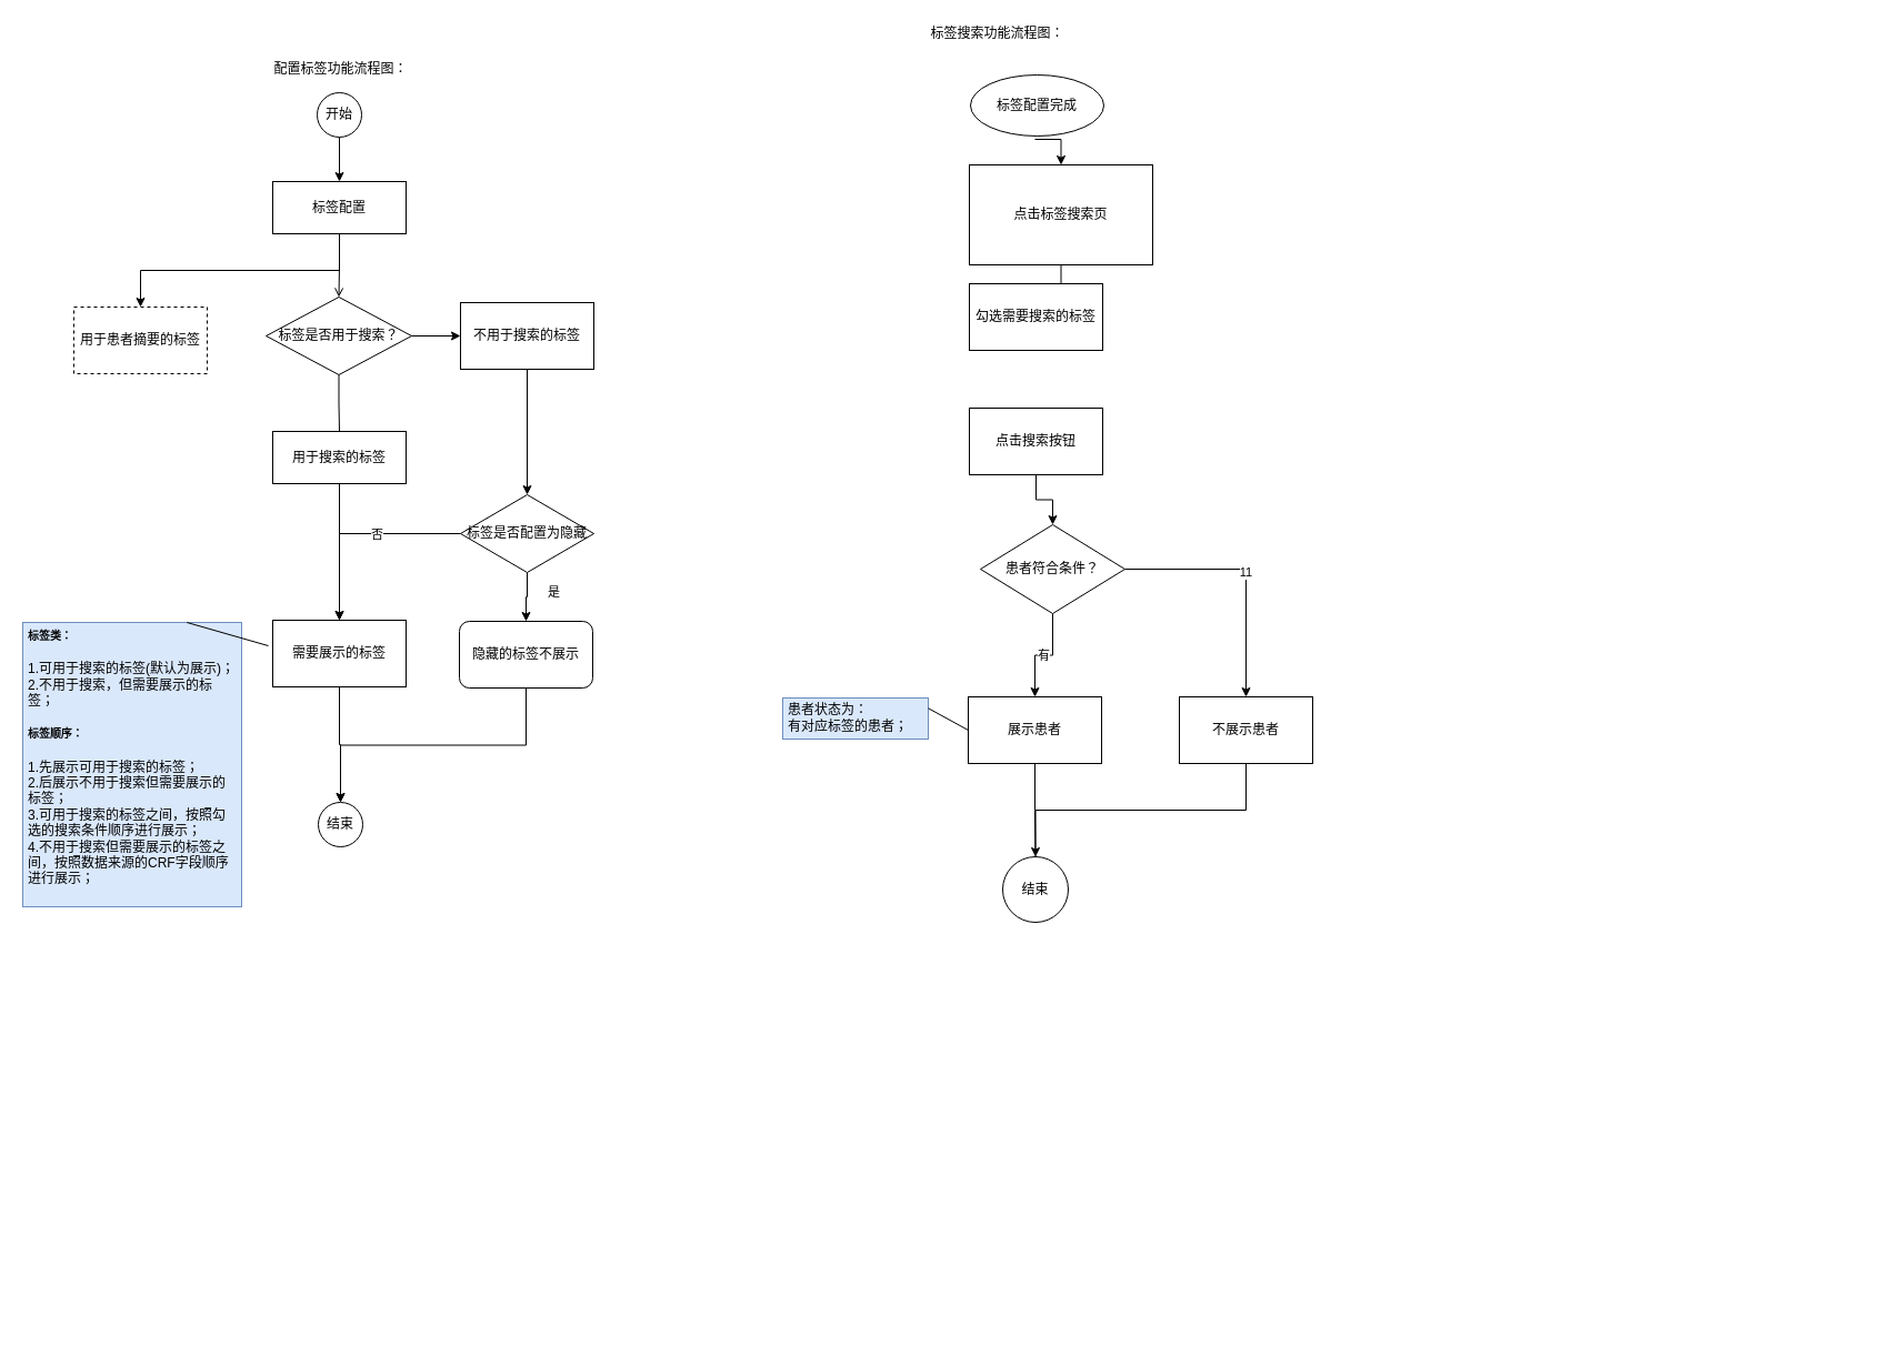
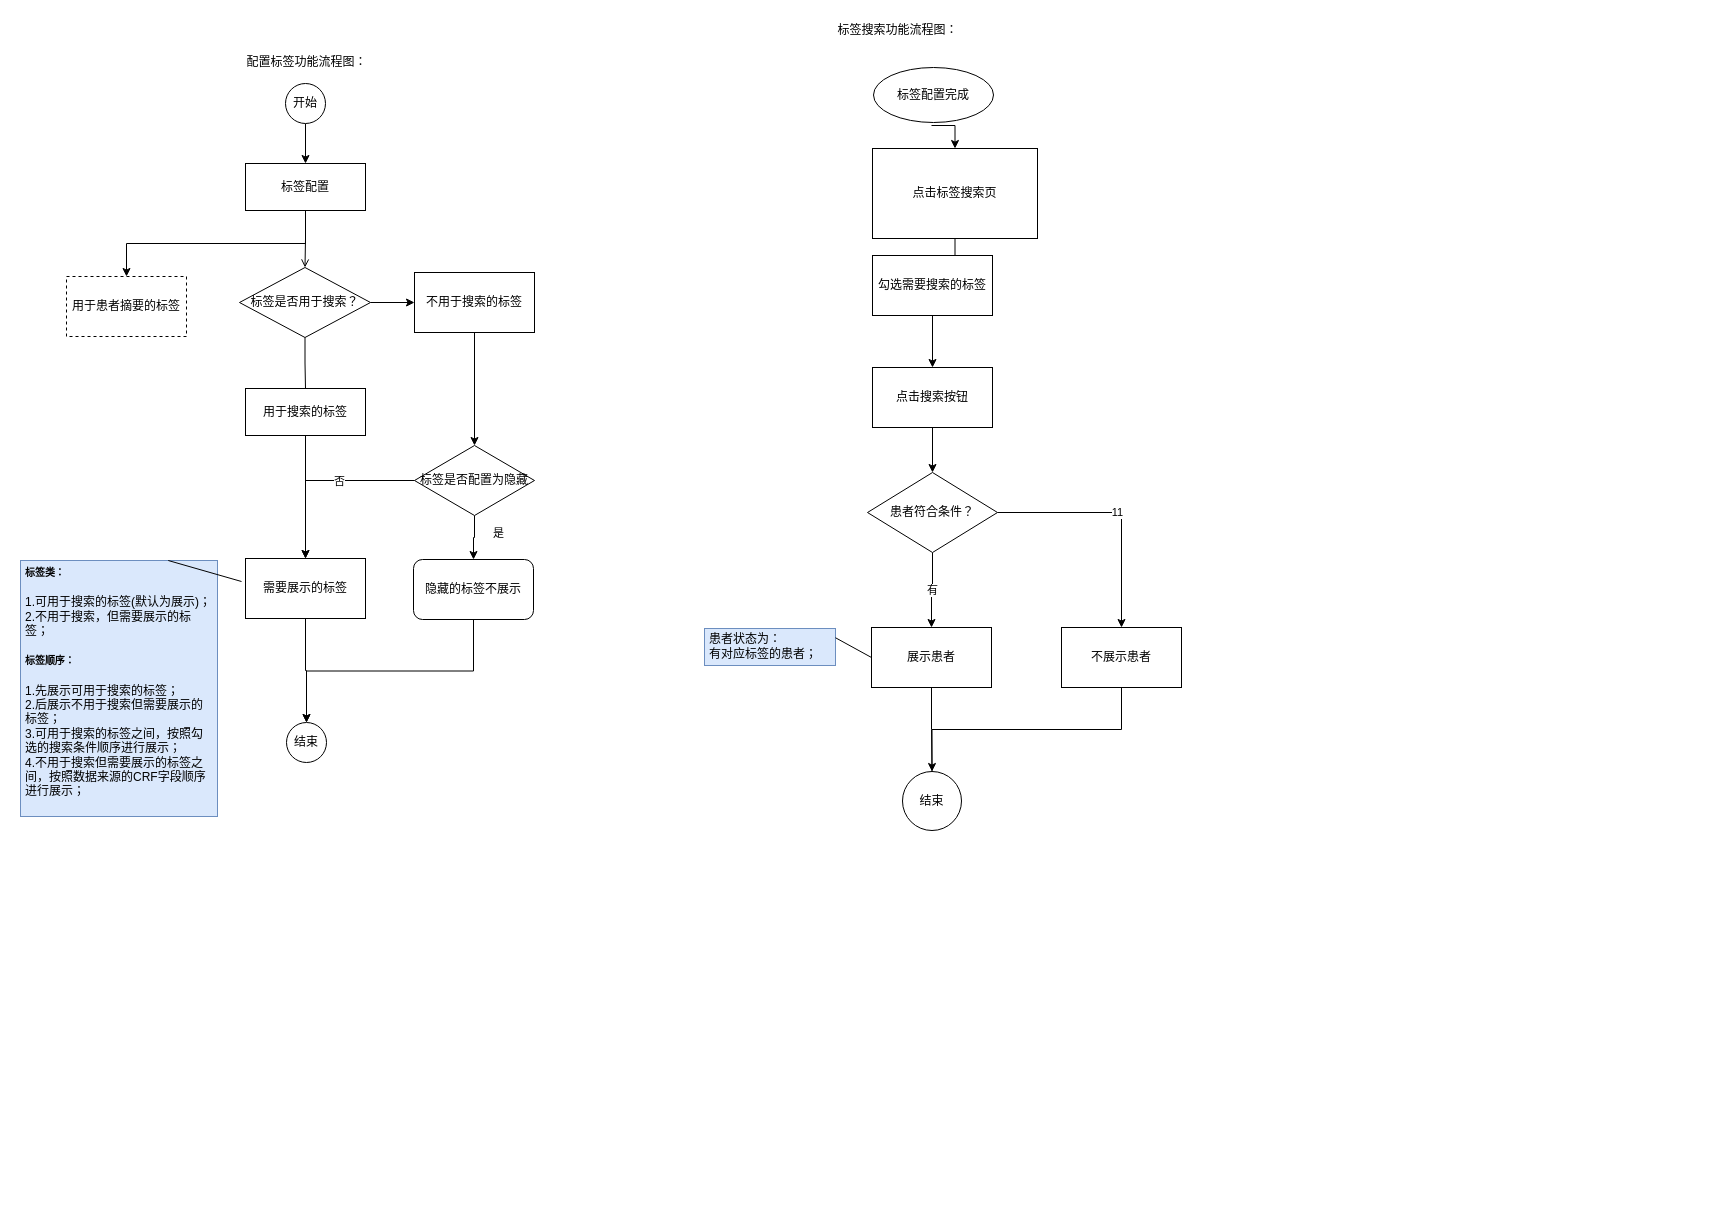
  <mxCell id="0" />
  <mxCell id="1" parent="0" />
  <mxCell id="2" style="edgeStyle=orthogonalEdgeStyle;rounded=0;orthogonalLoop=1;jettySize=auto;html=1;entryX=0.5;entryY=0;entryDx=0;entryDy=0;" parent="1" source="3" target="6" edge="1"><mxGeometry relative="1" as="geometry"><mxPoint x="932" y="250" as="targetPoint" /></mxGeometry></mxCell>
  <mxCell id="3" value="点击标签搜索页" style="rounded=0;whiteSpace=wrap;html=1;" parent="1" vertex="1"><mxGeometry x="872" y="148" width="165" height="90" as="geometry" /></mxCell>
  <mxCell id="4" style="edgeStyle=orthogonalEdgeStyle;rounded=0;orthogonalLoop=1;jettySize=auto;html=1;exitX=0.5;exitY=1;exitDx=0;exitDy=0;entryX=0.5;entryY=0;entryDx=0;entryDy=0;" parent="1" target="3" edge="1"><mxGeometry relative="1" as="geometry"><mxPoint x="931" y="125" as="sourcePoint" /></mxGeometry></mxCell>
+ <mxCell id="5" style="edgeStyle=orthogonalEdgeStyle;rounded=0;orthogonalLoop=1;jettySize=auto;html=1;entryX=0.5;entryY=0;entryDx=0;entryDy=0;" parent="1" source="6" target="7" edge="1"><mxGeometry relative="1" as="geometry" /></mxCell>
  <mxCell id="6" value="勾选需要搜索的标签" style="rounded=0;whiteSpace=wrap;html=1;" parent="1" vertex="1"><mxGeometry x="872" y="255" width="120" height="60" as="geometry" /></mxCell>
  <mxCell id="7" value="点击搜索按钮" style="rounded=0;whiteSpace=wrap;html=1;" parent="1" vertex="1"><mxGeometry x="872" y="367" width="120" height="60" as="geometry" /></mxCell>
  <mxCell id="8" style="edgeStyle=orthogonalEdgeStyle;rounded=0;orthogonalLoop=1;jettySize=auto;html=1;exitX=0.5;exitY=1;exitDx=0;exitDy=0;entryX=0.5;entryY=0;entryDx=0;entryDy=0;fillColor=#d5e8d4;" parent="1" source="7" target="11" edge="1"><mxGeometry relative="1" as="geometry"><mxPoint x="931" y="550" as="sourcePoint" /></mxGeometry></mxCell>
  <mxCell id="9" value="有" style="edgeStyle=orthogonalEdgeStyle;rounded=0;orthogonalLoop=1;jettySize=auto;html=1;exitX=0.5;exitY=1;exitDx=0;exitDy=0;entryX=0.5;entryY=0;entryDx=0;entryDy=0;" parent="1" source="11" target="12" edge="1"><mxGeometry relative="1" as="geometry" /></mxCell>
  <mxCell id="10" value="11" style="edgeStyle=orthogonalEdgeStyle;rounded=0;orthogonalLoop=1;jettySize=auto;html=1;entryX=0.5;entryY=0;entryDx=0;entryDy=0;" parent="1" source="11" target="14" edge="1"><mxGeometry relative="1" as="geometry" /></mxCell>
- <mxCell id="11" value="患者符合条件？" style="rhombus;whiteSpace=wrap;html=1;" parent="1" vertex="1"><mxGeometry x="882" y="472" width="130" height="80" as="geometry" /></mxCell>
+ <mxCell id="11" value="患者符合条件？" style="rhombus;whiteSpace=wrap;html=1;" parent="1" vertex="1"><mxGeometry x="867" y="472" width="130" height="80" as="geometry" /></mxCell>
  <mxCell id="12" value="展示患者" style="rounded=0;whiteSpace=wrap;html=1;" parent="1" vertex="1"><mxGeometry x="871" y="627" width="120" height="60" as="geometry" /></mxCell>
  <mxCell id="13" style="edgeStyle=orthogonalEdgeStyle;rounded=0;orthogonalLoop=1;jettySize=auto;html=1;exitX=0.5;exitY=1;exitDx=0;exitDy=0;" edge="1" parent="1" source="14" target="37"><mxGeometry relative="1" as="geometry" /></mxCell>
  <mxCell id="14" value="不展示患者" style="rounded=0;whiteSpace=wrap;html=1;" parent="1" vertex="1"><mxGeometry x="1061" y="627" width="120" height="60" as="geometry" /></mxCell>
  <mxCell id="15" style="edgeStyle=orthogonalEdgeStyle;rounded=0;orthogonalLoop=1;jettySize=auto;html=1;entryX=0.5;entryY=0;entryDx=0;entryDy=0;" parent="1" edge="1"><mxGeometry relative="1" as="geometry"><mxPoint x="1689" y="1190" as="sourcePoint" /></mxGeometry></mxCell>
  <mxCell id="16" value="标签搜索功能流程图：" style="text;html=1;strokeColor=none;fillColor=none;align=center;verticalAlign=middle;whiteSpace=wrap;rounded=0;" parent="1" vertex="1"><mxGeometry x="822" y="20" width="151" height="20" as="geometry" /></mxCell>
  <mxCell id="17" value="配置标签功能流程图：" style="text;html=1;strokeColor=none;fillColor=none;align=center;verticalAlign=middle;whiteSpace=wrap;rounded=0;" parent="1" vertex="1"><mxGeometry x="231" y="52" width="151" height="20" as="geometry" /></mxCell>
  <mxCell id="18" value="" style="edgeStyle=orthogonalEdgeStyle;rounded=0;orthogonalLoop=1;jettySize=auto;html=1;" edge="1" parent="1" source="19" target="22"><mxGeometry relative="1" as="geometry" /></mxCell>
  <mxCell id="19" value="开始" style="ellipse;whiteSpace=wrap;html=1;aspect=fixed;" parent="1" vertex="1"><mxGeometry x="285" y="83" width="40" height="40" as="geometry" /></mxCell>
  <mxCell id="20" style="edgeStyle=orthogonalEdgeStyle;rounded=0;orthogonalLoop=1;jettySize=auto;html=1;entryX=0.5;entryY=0;entryDx=0;entryDy=0;startArrow=none;endArrow=none;" edge="1" parent="1" source="45" target="43"><mxGeometry relative="1" as="geometry"><mxPoint x="283" y="251" as="targetPoint" /></mxGeometry></mxCell>
  <mxCell id="21" style="edgeStyle=orthogonalEdgeStyle;rounded=0;orthogonalLoop=1;jettySize=auto;html=1;entryX=0.5;entryY=0;entryDx=0;entryDy=0;strokeColor=#000000;exitX=0.5;exitY=1;exitDx=0;exitDy=0;" edge="1" parent="1" source="22" target="41"><mxGeometry relative="1" as="geometry"><mxPoint x="405" y="224" as="sourcePoint" /></mxGeometry></mxCell>
  <mxCell id="22" value="标签配置" style="rounded=0;whiteSpace=wrap;html=1;" parent="1" vertex="1"><mxGeometry x="245" y="163" width="120" height="47" as="geometry" /></mxCell>
  <mxCell id="23" style="edgeStyle=orthogonalEdgeStyle;rounded=0;orthogonalLoop=1;jettySize=auto;html=1;exitX=0.5;exitY=1;exitDx=0;exitDy=0;entryX=0.5;entryY=0;entryDx=0;entryDy=0;" edge="1" parent="1" source="24" target="29"><mxGeometry relative="1" as="geometry" /></mxCell>
  <mxCell id="24" value="不用于搜索的标签" style="rounded=0;whiteSpace=wrap;html=1;" parent="1" vertex="1"><mxGeometry x="414" y="272" width="120" height="60" as="geometry" /></mxCell>
  <mxCell id="25" style="edgeStyle=orthogonalEdgeStyle;rounded=0;orthogonalLoop=1;jettySize=auto;html=1;entryX=0.5;entryY=0;entryDx=0;entryDy=0;" parent="1" source="29" target="30" edge="1"><mxGeometry relative="1" as="geometry" /></mxCell>
  <mxCell id="26" value="是" style="edgeLabel;html=1;align=center;verticalAlign=middle;resizable=0;points=[];" vertex="1" connectable="0" parent="25"><mxGeometry x="-0.27" relative="1" as="geometry"><mxPoint x="23" y="1" as="offset" /></mxGeometry></mxCell>
  <mxCell id="27" style="edgeStyle=orthogonalEdgeStyle;rounded=0;orthogonalLoop=1;jettySize=auto;html=1;entryX=0.5;entryY=0;entryDx=0;entryDy=0;" parent="1" source="29" target="32" edge="1"><mxGeometry relative="1" as="geometry" /></mxCell>
  <mxCell id="28" value="否" style="edgeLabel;html=1;align=center;verticalAlign=middle;resizable=0;points=[];" vertex="1" connectable="0" parent="27"><mxGeometry x="-0.532" y="-3" relative="1" as="geometry"><mxPoint x="-32" y="3" as="offset" /></mxGeometry></mxCell>
  <mxCell id="29" value="标签是否配置为隐藏" style="rhombus;whiteSpace=wrap;html=1;" parent="1" vertex="1"><mxGeometry x="414" y="445" width="120" height="70" as="geometry" /></mxCell>
  <mxCell id="30" value="隐藏的标签不展示" style="whiteSpace=wrap;html=1;rounded=1;" parent="1" vertex="1"><mxGeometry x="413" y="559" width="120" height="60" as="geometry" /></mxCell>
  <mxCell id="31" style="edgeStyle=orthogonalEdgeStyle;rounded=0;orthogonalLoop=1;jettySize=auto;html=1;entryX=0.5;entryY=0;entryDx=0;entryDy=0;" parent="1" source="32" target="36" edge="1"><mxGeometry relative="1" as="geometry"><mxPoint x="305.5" y="675" as="targetPoint" /></mxGeometry></mxCell>
  <mxCell id="32" value="需要展示的标签" style="rounded=0;whiteSpace=wrap;html=1;" parent="1" vertex="1"><mxGeometry x="245" y="558" width="120" height="60" as="geometry" /></mxCell>
  <mxCell id="33" style="edgeStyle=orthogonalEdgeStyle;rounded=0;orthogonalLoop=1;jettySize=auto;html=1;exitX=0.5;exitY=1;exitDx=0;exitDy=0;" edge="1" parent="1" source="30" target="36"><mxGeometry relative="1" as="geometry"><mxPoint x="305.5" y="724" as="sourcePoint" /></mxGeometry></mxCell>
  <mxCell id="34" style="edgeStyle=orthogonalEdgeStyle;rounded=0;orthogonalLoop=1;jettySize=auto;html=1;exitX=0.5;exitY=1;exitDx=0;exitDy=0;" parent="1" source="17" target="17" edge="1"><mxGeometry relative="1" as="geometry" /></mxCell>
  <mxCell id="35" value="&lt;span&gt;标签配置完成&lt;/span&gt;" style="ellipse;whiteSpace=wrap;html=1;" vertex="1" parent="1"><mxGeometry x="873" y="67" width="120" height="55" as="geometry" /></mxCell>
  <mxCell id="36" value="结束" style="ellipse;whiteSpace=wrap;html=1;aspect=fixed;" vertex="1" parent="1"><mxGeometry x="286" y="722" width="40" height="40" as="geometry" /></mxCell>
  <mxCell id="37" value="结束" style="ellipse;whiteSpace=wrap;html=1;aspect=fixed;" parent="1" vertex="1"><mxGeometry x="902" y="771" width="59" height="59" as="geometry" /></mxCell>
  <mxCell id="38" value="" style="edgeStyle=orthogonalEdgeStyle;rounded=0;orthogonalLoop=1;jettySize=auto;html=1;exitX=0.5;exitY=1;exitDx=0;exitDy=0;endArrow=none;" edge="1" parent="1" source="12" target="37"><mxGeometry relative="1" as="geometry"><mxPoint x="1121" y="1237" as="targetPoint" /><mxPoint x="931" y="687" as="sourcePoint" /></mxGeometry></mxCell>
  <mxCell id="39" value="&lt;h5&gt;标签类：&lt;/h5&gt;1.可用于搜索的标签(默认为展示)；&lt;br&gt;2.不用于搜索，但需要展示的标签；&lt;br&gt;&lt;h5&gt;标签顺序：&lt;/h5&gt;1.先展示可用于搜索的标签；&lt;br&gt;2.后展示不用于搜索但需要展示的标签；&lt;br&gt;3.可用于搜索的标签之间，按照勾选的搜索条件顺序进行展示；&lt;br&gt;4.不用于搜索但需要展示的标签之间，按照数据来源的CRF字段顺序进行展示；" style="text;html=1;fillColor=#dae8fc;spacing=5;spacingTop=-20;whiteSpace=wrap;overflow=hidden;rounded=0;strokeColor=#6c8ebf;" vertex="1" parent="1"><mxGeometry x="20" y="560" width="197" height="256" as="geometry" /></mxCell>
  <mxCell id="40" value="&lt;br&gt;患者状态为：&lt;br&gt;有对应标签的患者；" style="text;html=1;fillColor=#dae8fc;spacing=5;spacingTop=-20;whiteSpace=wrap;overflow=hidden;rounded=0;strokeColor=#6c8ebf;" vertex="1" parent="1"><mxGeometry x="704" y="628" width="131" height="37" as="geometry" /></mxCell>
  <mxCell id="41" value="用于患者摘要的标签" style="rounded=0;whiteSpace=wrap;html=1;dashed=1;" vertex="1" parent="1"><mxGeometry x="66" y="276" width="120" height="60" as="geometry" /></mxCell>
  <mxCell id="42" style="edgeStyle=orthogonalEdgeStyle;rounded=0;orthogonalLoop=1;jettySize=auto;html=1;entryX=0.5;entryY=0;entryDx=0;entryDy=0;strokeColor=#000000;" edge="1" parent="1" source="43" target="32"><mxGeometry relative="1" as="geometry" /></mxCell>
  <mxCell id="43" value="用于搜索的标签" style="rounded=0;whiteSpace=wrap;html=1;" vertex="1" parent="1"><mxGeometry x="245" y="388" width="120" height="47" as="geometry" /></mxCell>
  <mxCell id="44" style="edgeStyle=orthogonalEdgeStyle;rounded=0;orthogonalLoop=1;jettySize=auto;html=1;entryX=0;entryY=0.5;entryDx=0;entryDy=0;strokeColor=#000000;" edge="1" parent="1" source="45" target="24"><mxGeometry relative="1" as="geometry" /></mxCell>
  <mxCell id="45" value="标签是否用于搜索？" style="rhombus;whiteSpace=wrap;html=1;" vertex="1" parent="1"><mxGeometry x="239" y="267" width="131" height="70" as="geometry" /></mxCell>
  <mxCell id="46" value="" style="edgeStyle=orthogonalEdgeStyle;rounded=0;orthogonalLoop=1;jettySize=auto;html=1;entryX=0.5;entryY=0;entryDx=0;entryDy=0;endArrow=open;" edge="1" parent="1" source="22" target="45"><mxGeometry relative="1" as="geometry"><mxPoint x="305" y="210" as="sourcePoint" /><mxPoint x="306" y="353" as="targetPoint" /></mxGeometry></mxCell>
  <mxCell id="47" value="" style="endArrow=none;html=1;strokeColor=#000000;exitX=0.75;exitY=0;exitDx=0;exitDy=0;" edge="1" parent="1" source="39"><mxGeometry width="50" height="50" relative="1" as="geometry"><mxPoint x="210" y="529" as="sourcePoint" /><mxPoint x="241" y="581" as="targetPoint" /></mxGeometry></mxCell>
  <mxCell id="48" value="" style="endArrow=none;html=1;strokeColor=#000000;entryX=1;entryY=0.25;entryDx=0;entryDy=0;exitX=0;exitY=0.5;exitDx=0;exitDy=0;" edge="1" parent="1" source="12" target="40"><mxGeometry width="50" height="50" relative="1" as="geometry"><mxPoint x="1378" y="522" as="sourcePoint" /><mxPoint x="1179" y="462" as="targetPoint" /></mxGeometry></mxCell>
